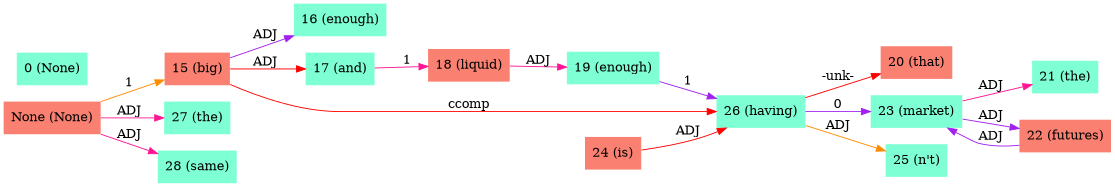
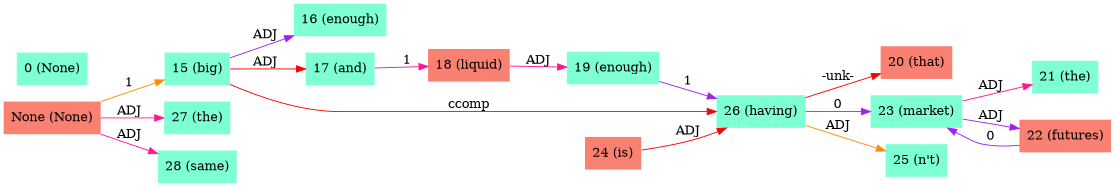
  digraph {
    rankdir=LR
    node [fillcolor=aquamarine shape=plaintext style=filled]
    edge [color=deeppink dir=forward]
    n1 [fillcolor=salmon label="None (None)"]
-   n2 [fillcolor=salmon label="15 (big)"]
+   n2 [label="15 (big)"]
    n3 [label="27 (the)"]
    n4 [label="28 (same)"]
    n5 [label="16 (enough)"]
    n6 [label="17 (and)"]
    n7 [label="26 (having)"]
    n8 [fillcolor=salmon label="18 (liquid)"]
    n9 [fillcolor=salmon label="20 (that)"]
    n10 [label="23 (market)"]
    n11 [label="25 (n't)"]
    n12 [label="0 (None)"]
    n13 [label="19 (enough)"]
    n14 [label="21 (the)"]
    n15 [fillcolor=salmon label="22 (futures)"]
    n16 [fillcolor=salmon label="24 (is)"]
    n1 -> n2 [color=darkorange label=1]
    n1 -> n3 [label=ADJ]
    n1 -> n4 [label=ADJ]
    n2 -> n5 [color=purple label=ADJ]
    n2 -> n6 [color=red label=ADJ]
    n2 -> n7 [color=red label=ccomp]
    n6 -> n8 [label=1]
    n7 -> n9 [color=red label="-unk-"]
    n7 -> n10 [color=purple label=0]
    n7 -> n11 [color=darkorange label=ADJ]
    n8 -> n13 [label=ADJ]
    n10 -> n14 [label=ADJ]
    n10 -> n15 [color=purple label=ADJ]
    n13 -> n7 [color=purple label=1]
-   n15 -> n10 [color=purple label=ADJ]
+   n15 -> n10 [color=purple label=0]
    n16 -> n7 [color=red label=ADJ]
  }
